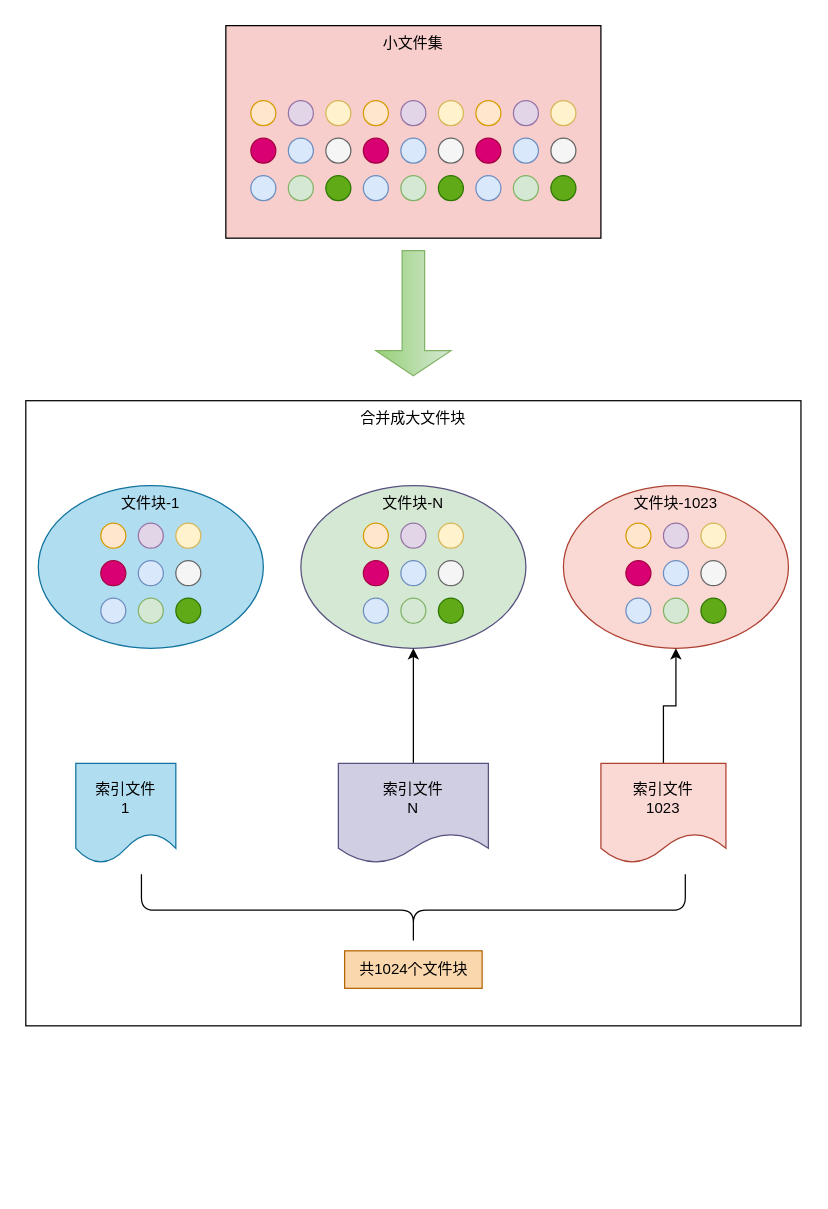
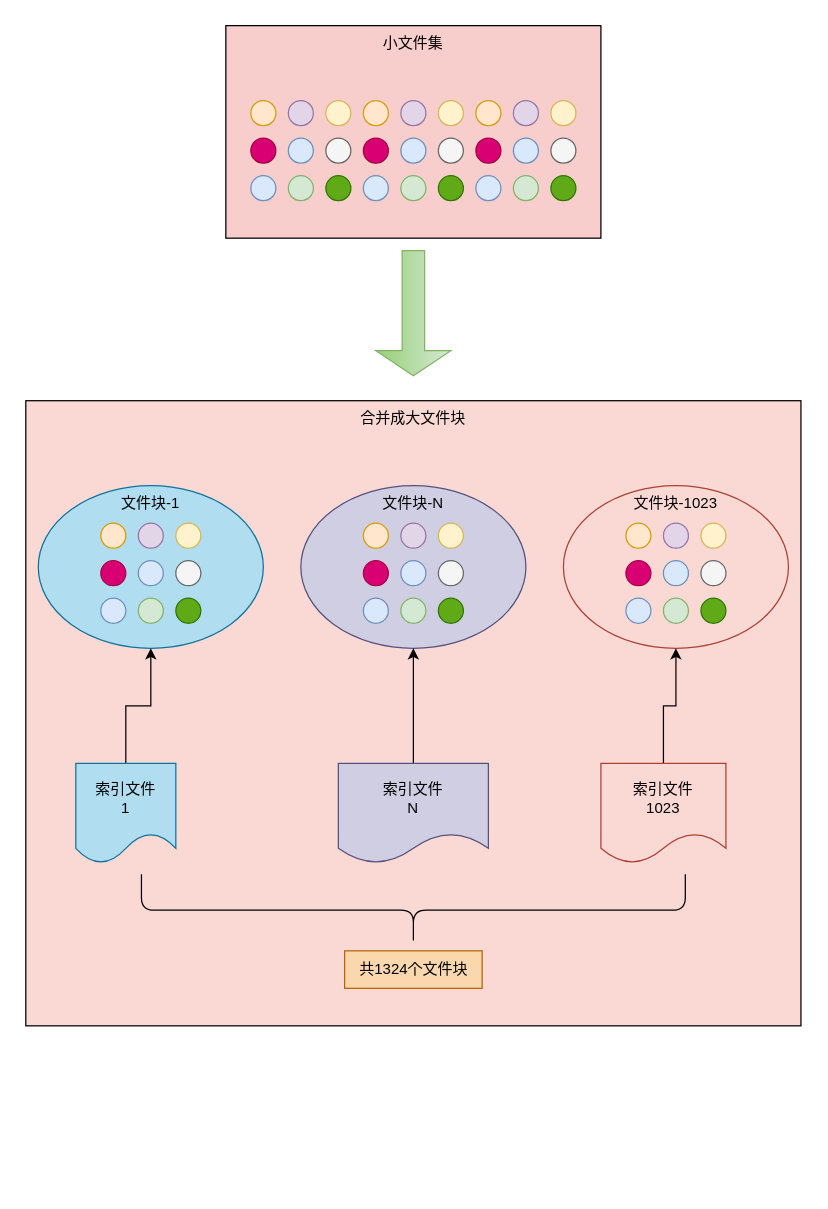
  <mxCell id="0" />
  <mxCell id="1" parent="0" />
  <mxCell id="2" value="" style="group" vertex="1" connectable="0" parent="1"><mxGeometry x="20" y="320" width="620" height="500" as="geometry" /></mxCell>
- <mxCell id="3" value="合并成大文件块" style="rounded=0;whiteSpace=wrap;html=1;verticalAlign=top;" vertex="1" parent="2"><mxGeometry width="620" height="500" as="geometry" /></mxCell>
+ <mxCell id="3" value="合并成大文件块" style="rounded=0;whiteSpace=wrap;html=1;verticalAlign=top;fillColor=#fad9d5;" vertex="1" parent="2"><mxGeometry width="620" height="500" as="geometry" /></mxCell>
  <mxCell id="4" value="" style="group" vertex="1" connectable="0" parent="2"><mxGeometry x="10" y="68" width="180" height="130" as="geometry" /></mxCell>
  <mxCell id="5" value="文件块-1" style="ellipse;whiteSpace=wrap;html=1;verticalAlign=top;fillColor=#b1ddf0;strokeColor=#10739e;" vertex="1" parent="4"><mxGeometry width="180" height="130" as="geometry" /></mxCell>
  <mxCell id="6" value="" style="group" vertex="1" connectable="0" parent="4"><mxGeometry x="50" y="30" width="80" height="80" as="geometry" /></mxCell>
  <mxCell id="7" value="" style="ellipse;whiteSpace=wrap;html=1;fillColor=#ffe6cc;strokeColor=#d79b00;" vertex="1" parent="6"><mxGeometry width="20" height="20" as="geometry" /></mxCell>
  <mxCell id="8" value="" style="ellipse;whiteSpace=wrap;html=1;fillColor=#e1d5e7;strokeColor=#9673a6;" vertex="1" parent="6"><mxGeometry x="30" width="20" height="20" as="geometry" /></mxCell>
  <mxCell id="9" value="" style="ellipse;whiteSpace=wrap;html=1;fillColor=#fff2cc;strokeColor=#d6b656;" vertex="1" parent="6"><mxGeometry x="60" width="20" height="20" as="geometry" /></mxCell>
  <mxCell id="10" value="" style="ellipse;whiteSpace=wrap;html=1;fillColor=#d80073;fontColor=#ffffff;strokeColor=#A50040;" vertex="1" parent="6"><mxGeometry y="30" width="20" height="20" as="geometry" /></mxCell>
  <mxCell id="11" value="" style="ellipse;whiteSpace=wrap;html=1;fillColor=#dae8fc;strokeColor=#6c8ebf;" vertex="1" parent="6"><mxGeometry x="30" y="30" width="20" height="20" as="geometry" /></mxCell>
  <mxCell id="12" value="" style="ellipse;whiteSpace=wrap;html=1;fillColor=#f5f5f5;strokeColor=#666666;fontColor=#333333;" vertex="1" parent="6"><mxGeometry x="60" y="30" width="20" height="20" as="geometry" /></mxCell>
  <mxCell id="13" value="" style="ellipse;whiteSpace=wrap;html=1;fillColor=#dae8fc;strokeColor=#6c8ebf;" vertex="1" parent="6"><mxGeometry y="60" width="20" height="20" as="geometry" /></mxCell>
  <mxCell id="14" value="" style="ellipse;whiteSpace=wrap;html=1;fillColor=#d5e8d4;strokeColor=#82b366;" vertex="1" parent="6"><mxGeometry x="30" y="60" width="20" height="20" as="geometry" /></mxCell>
  <mxCell id="15" value="" style="ellipse;whiteSpace=wrap;html=1;fillColor=#60a917;fontColor=#ffffff;strokeColor=#2D7600;" vertex="1" parent="6"><mxGeometry x="60" y="60" width="20" height="20" as="geometry" /></mxCell>
  <mxCell id="16" value="" style="group" vertex="1" connectable="0" parent="2"><mxGeometry x="220" y="68" width="180" height="130" as="geometry" /></mxCell>
- <mxCell id="17" value="文件块-N" style="ellipse;whiteSpace=wrap;html=1;verticalAlign=top;fillColor=#d5e8d4;strokeColor=#56517e;" vertex="1" parent="16"><mxGeometry width="180" height="130" as="geometry" /></mxCell>
+ <mxCell id="17" value="文件块-N" style="ellipse;whiteSpace=wrap;html=1;verticalAlign=top;fillColor=#d0cee2;strokeColor=#56517e;" vertex="1" parent="16"><mxGeometry width="180" height="130" as="geometry" /></mxCell>
  <mxCell id="18" value="" style="group" vertex="1" connectable="0" parent="16"><mxGeometry x="50" y="30" width="80" height="80" as="geometry" /></mxCell>
  <mxCell id="19" value="" style="ellipse;whiteSpace=wrap;html=1;fillColor=#ffe6cc;strokeColor=#d79b00;" vertex="1" parent="18"><mxGeometry width="20" height="20" as="geometry" /></mxCell>
  <mxCell id="20" value="" style="ellipse;whiteSpace=wrap;html=1;fillColor=#e1d5e7;strokeColor=#9673a6;" vertex="1" parent="18"><mxGeometry x="30" width="20" height="20" as="geometry" /></mxCell>
  <mxCell id="21" value="" style="ellipse;whiteSpace=wrap;html=1;fillColor=#fff2cc;strokeColor=#d6b656;" vertex="1" parent="18"><mxGeometry x="60" width="20" height="20" as="geometry" /></mxCell>
  <mxCell id="22" value="" style="ellipse;whiteSpace=wrap;html=1;fillColor=#d80073;fontColor=#ffffff;strokeColor=#A50040;" vertex="1" parent="18"><mxGeometry y="30" width="20" height="20" as="geometry" /></mxCell>
  <mxCell id="23" value="" style="ellipse;whiteSpace=wrap;html=1;fillColor=#dae8fc;strokeColor=#6c8ebf;" vertex="1" parent="18"><mxGeometry x="30" y="30" width="20" height="20" as="geometry" /></mxCell>
  <mxCell id="24" value="" style="ellipse;whiteSpace=wrap;html=1;fillColor=#f5f5f5;strokeColor=#666666;fontColor=#333333;" vertex="1" parent="18"><mxGeometry x="60" y="30" width="20" height="20" as="geometry" /></mxCell>
  <mxCell id="25" value="" style="ellipse;whiteSpace=wrap;html=1;fillColor=#dae8fc;strokeColor=#6c8ebf;" vertex="1" parent="18"><mxGeometry y="60" width="20" height="20" as="geometry" /></mxCell>
  <mxCell id="26" value="" style="ellipse;whiteSpace=wrap;html=1;fillColor=#d5e8d4;strokeColor=#82b366;" vertex="1" parent="18"><mxGeometry x="30" y="60" width="20" height="20" as="geometry" /></mxCell>
  <mxCell id="27" value="" style="ellipse;whiteSpace=wrap;html=1;fillColor=#60a917;fontColor=#ffffff;strokeColor=#2D7600;" vertex="1" parent="18"><mxGeometry x="60" y="60" width="20" height="20" as="geometry" /></mxCell>
  <mxCell id="28" value="" style="group" vertex="1" connectable="0" parent="2"><mxGeometry x="430" y="68" width="180" height="130" as="geometry" /></mxCell>
  <mxCell id="29" value="文件块-1023" style="ellipse;whiteSpace=wrap;html=1;verticalAlign=top;fillColor=#fad9d5;strokeColor=#ae4132;" vertex="1" parent="28"><mxGeometry width="180" height="130" as="geometry" /></mxCell>
  <mxCell id="30" value="" style="group" vertex="1" connectable="0" parent="28"><mxGeometry x="50" y="30" width="80" height="80" as="geometry" /></mxCell>
  <mxCell id="31" value="" style="ellipse;whiteSpace=wrap;html=1;fillColor=#ffe6cc;strokeColor=#d79b00;" vertex="1" parent="30"><mxGeometry width="20" height="20" as="geometry" /></mxCell>
  <mxCell id="32" value="" style="ellipse;whiteSpace=wrap;html=1;fillColor=#e1d5e7;strokeColor=#9673a6;" vertex="1" parent="30"><mxGeometry x="30" width="20" height="20" as="geometry" /></mxCell>
  <mxCell id="33" value="" style="ellipse;whiteSpace=wrap;html=1;fillColor=#fff2cc;strokeColor=#d6b656;" vertex="1" parent="30"><mxGeometry x="60" width="20" height="20" as="geometry" /></mxCell>
  <mxCell id="34" value="" style="ellipse;whiteSpace=wrap;html=1;fillColor=#d80073;fontColor=#ffffff;strokeColor=#A50040;" vertex="1" parent="30"><mxGeometry y="30" width="20" height="20" as="geometry" /></mxCell>
  <mxCell id="35" value="" style="ellipse;whiteSpace=wrap;html=1;fillColor=#dae8fc;strokeColor=#6c8ebf;" vertex="1" parent="30"><mxGeometry x="30" y="30" width="20" height="20" as="geometry" /></mxCell>
  <mxCell id="36" value="" style="ellipse;whiteSpace=wrap;html=1;fillColor=#f5f5f5;strokeColor=#666666;fontColor=#333333;" vertex="1" parent="30"><mxGeometry x="60" y="30" width="20" height="20" as="geometry" /></mxCell>
  <mxCell id="37" value="" style="ellipse;whiteSpace=wrap;html=1;fillColor=#dae8fc;strokeColor=#6c8ebf;" vertex="1" parent="30"><mxGeometry y="60" width="20" height="20" as="geometry" /></mxCell>
  <mxCell id="38" value="" style="ellipse;whiteSpace=wrap;html=1;fillColor=#d5e8d4;strokeColor=#82b366;" vertex="1" parent="30"><mxGeometry x="30" y="60" width="20" height="20" as="geometry" /></mxCell>
  <mxCell id="39" value="" style="ellipse;whiteSpace=wrap;html=1;fillColor=#60a917;fontColor=#ffffff;strokeColor=#2D7600;" vertex="1" parent="30"><mxGeometry x="60" y="60" width="20" height="20" as="geometry" /></mxCell>
+ <mxCell id="40" style="edgeStyle=orthogonalEdgeStyle;rounded=0;orthogonalLoop=1;jettySize=auto;html=1;entryX=0.5;entryY=1;entryDx=0;entryDy=0;" edge="1" parent="2" source="41" target="5"><mxGeometry relative="1" as="geometry" /></mxCell>
  <mxCell id="41" value="索引文件&lt;br&gt;1" style="shape=document;whiteSpace=wrap;html=1;boundedLbl=1;fillColor=#b1ddf0;strokeColor=#10739e;" vertex="1" parent="2"><mxGeometry x="40" y="290" width="80" height="80" as="geometry" /></mxCell>
  <mxCell id="42" style="edgeStyle=orthogonalEdgeStyle;rounded=0;orthogonalLoop=1;jettySize=auto;html=1;entryX=0.5;entryY=1;entryDx=0;entryDy=0;" edge="1" parent="2" source="43" target="17"><mxGeometry relative="1" as="geometry" /></mxCell>
  <mxCell id="43" value="索引文件&lt;br&gt;N" style="shape=document;whiteSpace=wrap;html=1;boundedLbl=1;fillColor=#d0cee2;strokeColor=#56517e;" vertex="1" parent="2"><mxGeometry x="250" y="290" width="120" height="80" as="geometry" /></mxCell>
  <mxCell id="44" style="edgeStyle=orthogonalEdgeStyle;rounded=0;orthogonalLoop=1;jettySize=auto;html=1;entryX=0.5;entryY=1;entryDx=0;entryDy=0;" edge="1" parent="2" source="45" target="29"><mxGeometry relative="1" as="geometry" /></mxCell>
  <mxCell id="45" value="索引文件&lt;br&gt;1023" style="shape=document;whiteSpace=wrap;html=1;boundedLbl=1;fillColor=#fad9d5;strokeColor=#ae4132;" vertex="1" parent="2"><mxGeometry x="460" y="290" width="100" height="80" as="geometry" /></mxCell>
  <mxCell id="46" value="" style="shape=curlyBracket;whiteSpace=wrap;html=1;rounded=1;flipH=1;labelPosition=right;verticalLabelPosition=middle;align=left;verticalAlign=middle;rotation=90;size=0.5;" vertex="1" parent="2"><mxGeometry x="281.25" y="190" width="57.5" height="435" as="geometry" /></mxCell>
- <mxCell id="47" value="共1024个文件块" style="text;html=1;align=center;verticalAlign=middle;resizable=0;points=[];autosize=1;strokeColor=#b46504;fillColor=#fad7ac;" vertex="1" parent="2"><mxGeometry x="255" y="440" width="110" height="30" as="geometry" /></mxCell>
+ <mxCell id="47" value="共1324个文件块" style="text;html=1;align=center;verticalAlign=middle;resizable=0;points=[];autosize=1;strokeColor=#b46504;fillColor=#fad7ac;" vertex="1" parent="2"><mxGeometry x="255" y="440" width="110" height="30" as="geometry" /></mxCell>
  <mxCell id="48" value="" style="group;" vertex="1" connectable="0" parent="1"><mxGeometry x="180" y="20" width="300" height="170" as="geometry" /></mxCell>
  <mxCell id="49" value="小文件集" style="rounded=0;whiteSpace=wrap;html=1;verticalAlign=top;fillColor=#f8cecc;" vertex="1" parent="48"><mxGeometry width="300" height="170" as="geometry" /></mxCell>
  <mxCell id="50" value="" style="group" vertex="1" connectable="0" parent="48"><mxGeometry x="200" y="60" width="80" height="80" as="geometry" /></mxCell>
  <mxCell id="51" value="" style="ellipse;whiteSpace=wrap;html=1;fillColor=#ffe6cc;strokeColor=#d79b00;" vertex="1" parent="50"><mxGeometry width="20" height="20" as="geometry" /></mxCell>
  <mxCell id="52" value="" style="ellipse;whiteSpace=wrap;html=1;fillColor=#e1d5e7;strokeColor=#9673a6;" vertex="1" parent="50"><mxGeometry x="30" width="20" height="20" as="geometry" /></mxCell>
  <mxCell id="53" value="" style="ellipse;whiteSpace=wrap;html=1;fillColor=#fff2cc;strokeColor=#d6b656;" vertex="1" parent="50"><mxGeometry x="60" width="20" height="20" as="geometry" /></mxCell>
  <mxCell id="54" value="" style="ellipse;whiteSpace=wrap;html=1;fillColor=#d80073;fontColor=#ffffff;strokeColor=#A50040;" vertex="1" parent="50"><mxGeometry y="30" width="20" height="20" as="geometry" /></mxCell>
  <mxCell id="55" value="" style="ellipse;whiteSpace=wrap;html=1;fillColor=#dae8fc;strokeColor=#6c8ebf;" vertex="1" parent="50"><mxGeometry x="30" y="30" width="20" height="20" as="geometry" /></mxCell>
  <mxCell id="56" value="" style="ellipse;whiteSpace=wrap;html=1;fillColor=#f5f5f5;strokeColor=#666666;fontColor=#333333;" vertex="1" parent="50"><mxGeometry x="60" y="30" width="20" height="20" as="geometry" /></mxCell>
  <mxCell id="57" value="" style="ellipse;whiteSpace=wrap;html=1;fillColor=#dae8fc;strokeColor=#6c8ebf;" vertex="1" parent="50"><mxGeometry y="60" width="20" height="20" as="geometry" /></mxCell>
  <mxCell id="58" value="" style="ellipse;whiteSpace=wrap;html=1;fillColor=#d5e8d4;strokeColor=#82b366;" vertex="1" parent="50"><mxGeometry x="30" y="60" width="20" height="20" as="geometry" /></mxCell>
  <mxCell id="59" value="" style="ellipse;whiteSpace=wrap;html=1;fillColor=#60a917;fontColor=#ffffff;strokeColor=#2D7600;" vertex="1" parent="50"><mxGeometry x="60" y="60" width="20" height="20" as="geometry" /></mxCell>
  <mxCell id="60" value="" style="group" vertex="1" connectable="0" parent="48"><mxGeometry x="110" y="60" width="80" height="80" as="geometry" /></mxCell>
  <mxCell id="61" value="" style="ellipse;whiteSpace=wrap;html=1;fillColor=#ffe6cc;strokeColor=#d79b00;" vertex="1" parent="60"><mxGeometry width="20" height="20" as="geometry" /></mxCell>
  <mxCell id="62" value="" style="ellipse;whiteSpace=wrap;html=1;fillColor=#e1d5e7;strokeColor=#9673a6;" vertex="1" parent="60"><mxGeometry x="30" width="20" height="20" as="geometry" /></mxCell>
  <mxCell id="63" value="" style="ellipse;whiteSpace=wrap;html=1;fillColor=#fff2cc;strokeColor=#d6b656;" vertex="1" parent="60"><mxGeometry x="60" width="20" height="20" as="geometry" /></mxCell>
  <mxCell id="64" value="" style="ellipse;whiteSpace=wrap;html=1;fillColor=#d80073;fontColor=#ffffff;strokeColor=#A50040;" vertex="1" parent="60"><mxGeometry y="30" width="20" height="20" as="geometry" /></mxCell>
  <mxCell id="65" value="" style="ellipse;whiteSpace=wrap;html=1;fillColor=#dae8fc;strokeColor=#6c8ebf;" vertex="1" parent="60"><mxGeometry x="30" y="30" width="20" height="20" as="geometry" /></mxCell>
  <mxCell id="66" value="" style="ellipse;whiteSpace=wrap;html=1;fillColor=#f5f5f5;strokeColor=#666666;fontColor=#333333;" vertex="1" parent="60"><mxGeometry x="60" y="30" width="20" height="20" as="geometry" /></mxCell>
  <mxCell id="67" value="" style="ellipse;whiteSpace=wrap;html=1;fillColor=#dae8fc;strokeColor=#6c8ebf;" vertex="1" parent="60"><mxGeometry y="60" width="20" height="20" as="geometry" /></mxCell>
  <mxCell id="68" value="" style="ellipse;whiteSpace=wrap;html=1;fillColor=#d5e8d4;strokeColor=#82b366;" vertex="1" parent="60"><mxGeometry x="30" y="60" width="20" height="20" as="geometry" /></mxCell>
  <mxCell id="69" value="" style="ellipse;whiteSpace=wrap;html=1;fillColor=#60a917;fontColor=#ffffff;strokeColor=#2D7600;" vertex="1" parent="60"><mxGeometry x="60" y="60" width="20" height="20" as="geometry" /></mxCell>
  <mxCell id="70" value="" style="group" vertex="1" connectable="0" parent="48"><mxGeometry x="20" y="60" width="80" height="80" as="geometry" /></mxCell>
  <mxCell id="71" value="" style="ellipse;whiteSpace=wrap;html=1;fillColor=#ffe6cc;strokeColor=#d79b00;" vertex="1" parent="70"><mxGeometry width="20" height="20" as="geometry" /></mxCell>
  <mxCell id="72" value="" style="ellipse;whiteSpace=wrap;html=1;fillColor=#e1d5e7;strokeColor=#9673a6;" vertex="1" parent="70"><mxGeometry x="30" width="20" height="20" as="geometry" /></mxCell>
  <mxCell id="73" value="" style="ellipse;whiteSpace=wrap;html=1;fillColor=#fff2cc;strokeColor=#d6b656;" vertex="1" parent="70"><mxGeometry x="60" width="20" height="20" as="geometry" /></mxCell>
  <mxCell id="74" value="" style="ellipse;whiteSpace=wrap;html=1;fillColor=#d80073;fontColor=#ffffff;strokeColor=#A50040;" vertex="1" parent="70"><mxGeometry y="30" width="20" height="20" as="geometry" /></mxCell>
  <mxCell id="75" value="" style="ellipse;whiteSpace=wrap;html=1;fillColor=#dae8fc;strokeColor=#6c8ebf;" vertex="1" parent="70"><mxGeometry x="30" y="30" width="20" height="20" as="geometry" /></mxCell>
  <mxCell id="76" value="" style="ellipse;whiteSpace=wrap;html=1;fillColor=#f5f5f5;strokeColor=#666666;fontColor=#333333;" vertex="1" parent="70"><mxGeometry x="60" y="30" width="20" height="20" as="geometry" /></mxCell>
  <mxCell id="77" value="" style="ellipse;whiteSpace=wrap;html=1;fillColor=#dae8fc;strokeColor=#6c8ebf;" vertex="1" parent="70"><mxGeometry y="60" width="20" height="20" as="geometry" /></mxCell>
  <mxCell id="78" value="" style="ellipse;whiteSpace=wrap;html=1;fillColor=#d5e8d4;strokeColor=#82b366;" vertex="1" parent="70"><mxGeometry x="30" y="60" width="20" height="20" as="geometry" /></mxCell>
  <mxCell id="79" value="" style="ellipse;whiteSpace=wrap;html=1;fillColor=#60a917;fontColor=#ffffff;strokeColor=#2D7600;" vertex="1" parent="70"><mxGeometry x="60" y="60" width="20" height="20" as="geometry" /></mxCell>
  <mxCell id="80" value="" style="shape=singleArrow;direction=south;whiteSpace=wrap;html=1;fillColor=#d5e8d4;gradientColor=#97d077;strokeColor=#82b366;" vertex="1" parent="1"><mxGeometry x="300" y="200" width="60" height="100" as="geometry" /></mxCell>
